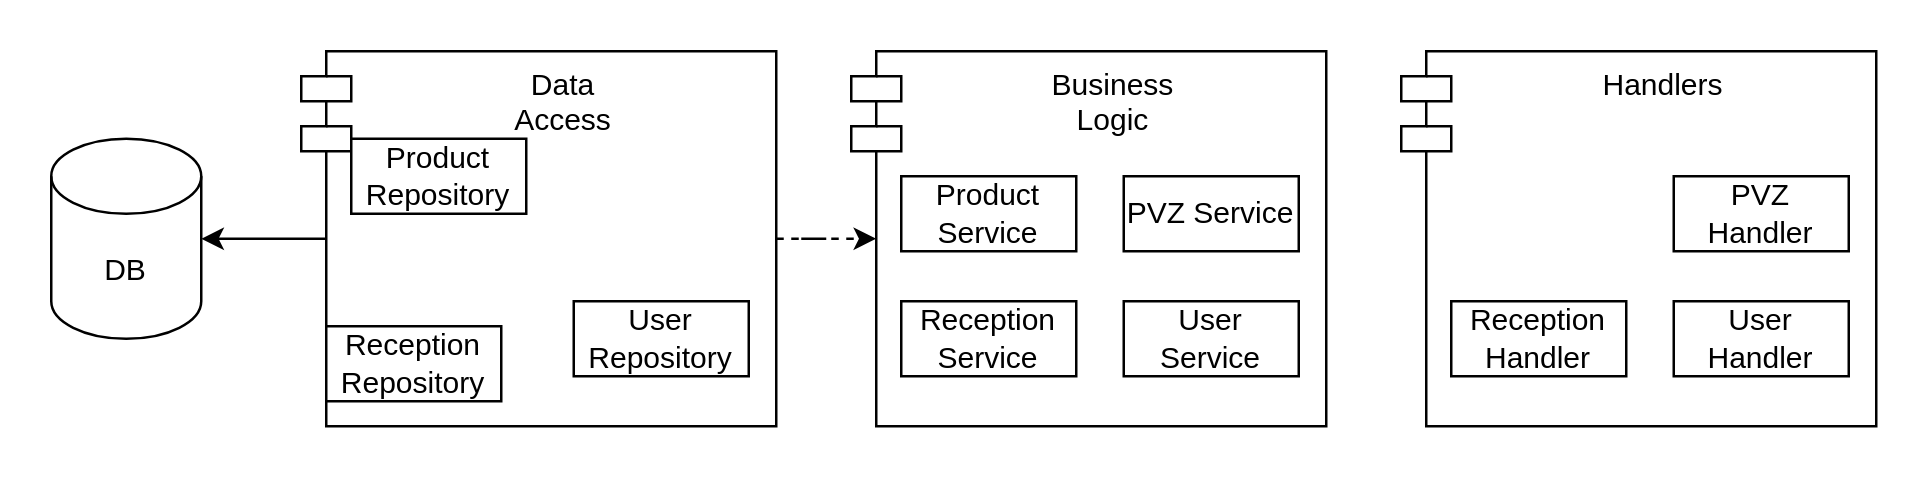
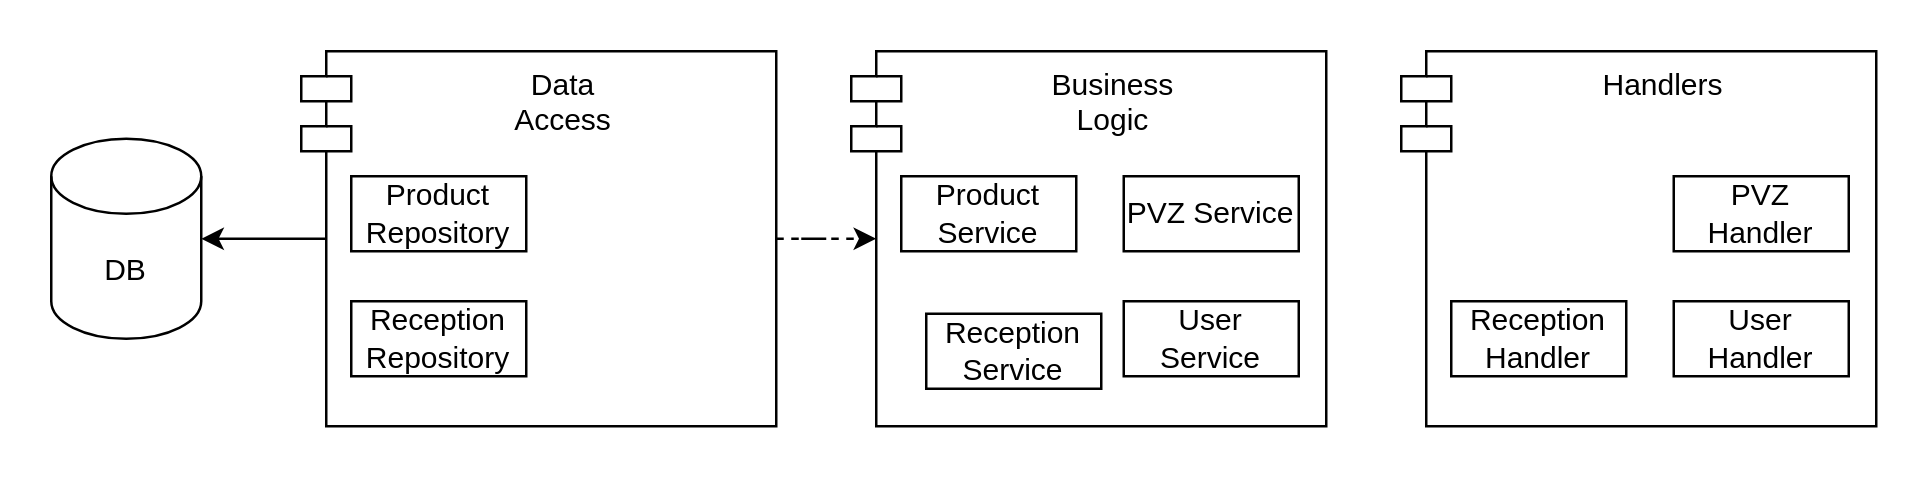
  <mxCell id="0" />
  <mxCell id="1" parent="0" />
  <mxCell id="2" value="Handlers" style="shape=module;align=left;spacingLeft=20;align=center;verticalAlign=top;whiteSpace=wrap;html=1;" vertex="1" parent="1"><mxGeometry x="560" y="20" width="190" height="150" as="geometry" /></mxCell>
  <mxCell id="3" value="Business&lt;br&gt;Logic" style="shape=module;align=left;spacingLeft=20;align=center;verticalAlign=top;whiteSpace=wrap;html=1;" vertex="1" parent="1"><mxGeometry x="340" y="20" width="190" height="150" as="geometry" /></mxCell>
  <mxCell id="4" value="" style="edgeStyle=orthogonalEdgeStyle;rounded=0;orthogonalLoop=1;jettySize=auto;html=1;exitX=0;exitY=0.5;exitDx=10;exitDy=0;exitPerimeter=0;" edge="1" parent="1" source="6" target="7"><mxGeometry relative="1" as="geometry" /></mxCell>
  <mxCell id="5" value="" style="edgeStyle=orthogonalEdgeStyle;rounded=0;orthogonalLoop=1;jettySize=auto;html=1;entryX=0;entryY=0.5;entryDx=10;entryDy=0;entryPerimeter=0;dashed=1;" edge="1" parent="1" source="6" target="3"><mxGeometry relative="1" as="geometry" /></mxCell>
  <mxCell id="6" value="Data&lt;br&gt;Access" style="shape=module;align=left;spacingLeft=20;align=center;verticalAlign=top;whiteSpace=wrap;html=1;" vertex="1" parent="1"><mxGeometry x="120" y="20" width="190" height="150" as="geometry" /></mxCell>
  <mxCell id="7" value="DB" style="shape=cylinder3;whiteSpace=wrap;html=1;boundedLbl=1;backgroundOutline=1;size=15;" vertex="1" parent="1"><mxGeometry x="20" y="55" width="60" height="80" as="geometry" /></mxCell>
  <mxCell id="8" value="Product Service" style="html=1;whiteSpace=wrap;" vertex="1" parent="1"><mxGeometry x="360" y="70" width="70" height="30" as="geometry" /></mxCell>
  <mxCell id="9" value="PVZ Service" style="html=1;whiteSpace=wrap;" vertex="1" parent="1"><mxGeometry x="449" y="70" width="70" height="30" as="geometry" /></mxCell>
- <mxCell id="10" value="Product Repository" style="html=1;whiteSpace=wrap;" vertex="1" parent="1"><mxGeometry x="140" y="55" width="70" height="30" as="geometry" /></mxCell>
+ <mxCell id="10" value="Product Repository" style="html=1;whiteSpace=wrap;" vertex="1" parent="1"><mxGeometry x="140" y="70" width="70" height="30" as="geometry" /></mxCell>
  <mxCell id="11" value="PVZ Handler" style="html=1;whiteSpace=wrap;" vertex="1" parent="1"><mxGeometry x="669" y="70" width="70" height="30" as="geometry" /></mxCell>
  <mxCell id="12" value="Reception Handler" style="html=1;whiteSpace=wrap;" vertex="1" parent="1"><mxGeometry x="580" y="120" width="70" height="30" as="geometry" /></mxCell>
  <mxCell id="13" value="User Handler" style="html=1;whiteSpace=wrap;" vertex="1" parent="1"><mxGeometry x="669" y="120" width="70" height="30" as="geometry" /></mxCell>
- <mxCell id="14" value="Reception Repository" style="html=1;whiteSpace=wrap;" vertex="1" parent="1"><mxGeometry x="130" y="130" width="70" height="30" as="geometry" /></mxCell>
- <mxCell id="15" value="User Repository" style="html=1;whiteSpace=wrap;" vertex="1" parent="1"><mxGeometry x="229" y="120" width="70" height="30" as="geometry" /></mxCell>
- <mxCell id="16" value="Reception Service" style="html=1;whiteSpace=wrap;" vertex="1" parent="1"><mxGeometry x="360" y="120" width="70" height="30" as="geometry" /></mxCell>
+ <mxCell id="14" value="Reception Repository" style="html=1;whiteSpace=wrap;" vertex="1" parent="1"><mxGeometry x="140" y="120" width="70" height="30" as="geometry" /></mxCell>
+ <mxCell id="16" value="Reception Service" style="html=1;whiteSpace=wrap;" vertex="1" parent="1"><mxGeometry x="370" y="125" width="70" height="30" as="geometry" /></mxCell>
  <mxCell id="17" value="User Service" style="html=1;whiteSpace=wrap;" vertex="1" parent="1"><mxGeometry x="449" y="120" width="70" height="30" as="geometry" /></mxCell>
